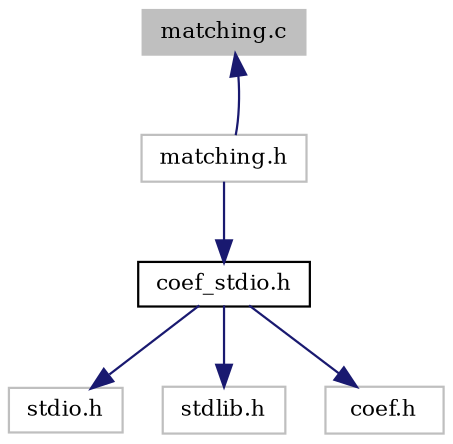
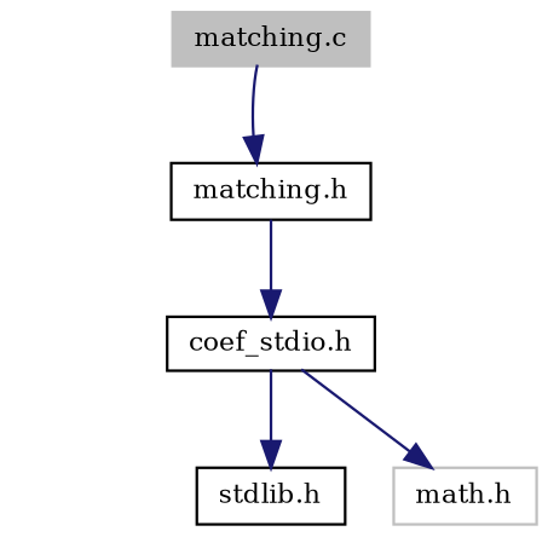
  digraph {
    fontname="DejaVu Serif"
    node [color=grey75 fillcolor=white fontname="DejaVu Serif" fontsize=10 shape=record style=filled]
    edge [color=midnightblue fontname="DejaVu Serif" fontsize=10 labelfontname=Helvetica labelfontsize=10 style=solid]
    n1 [fillcolor=grey75 fontcolor=black height=0.2 label="matching.c" width=0.4]
-   n2 [height=0.2 label="matching.h" width=0.4]
+   n2 [color=black height=0.2 label="matching.h" width=0.4]
    n3 [color=black height=0.2 label="coef_stdio.h" width=0.4]
-   n4 [height=0.2 label="stdio.h" width=0.4]
-   n5 [height=0.2 label="stdlib.h" width=0.4]
-   n6 [height=0.2 label="coef.h" width=0.4]
-   n2 -> n1
+   n5 [color=black height=0.2 label="stdlib.h" width=0.4]
+   n6 [height=0.2 label="math.h" width=0.4]
+   n1 -> n2
    n2 -> n3
-   n3 -> n4
    n3 -> n5
    n3 -> n6
  }
